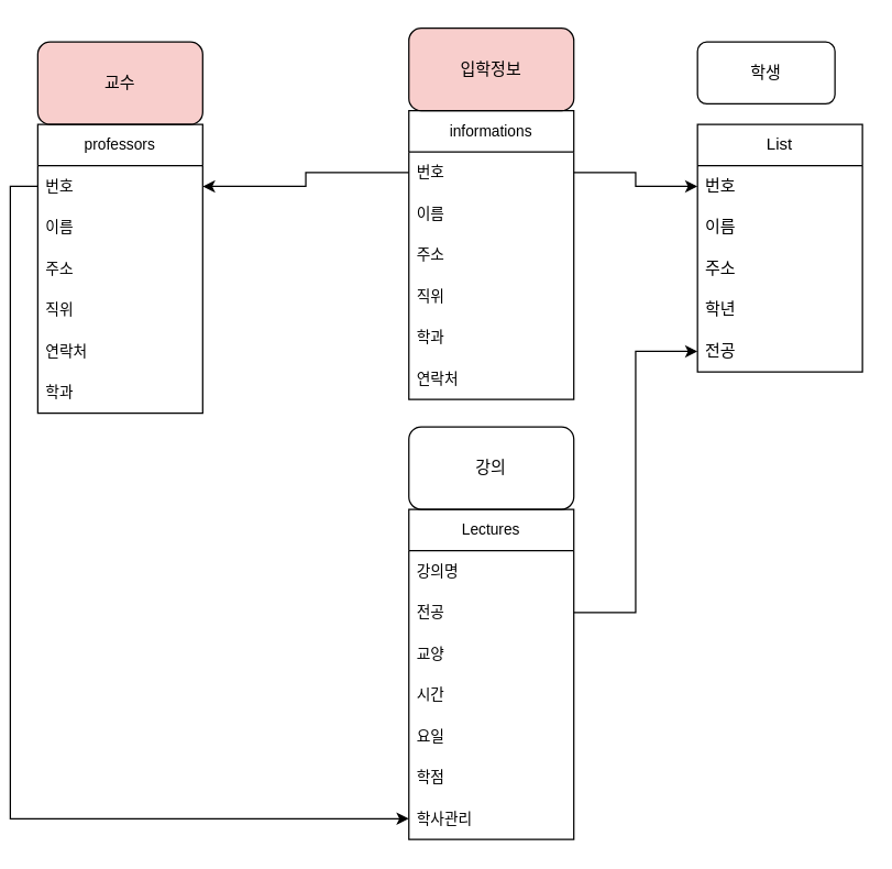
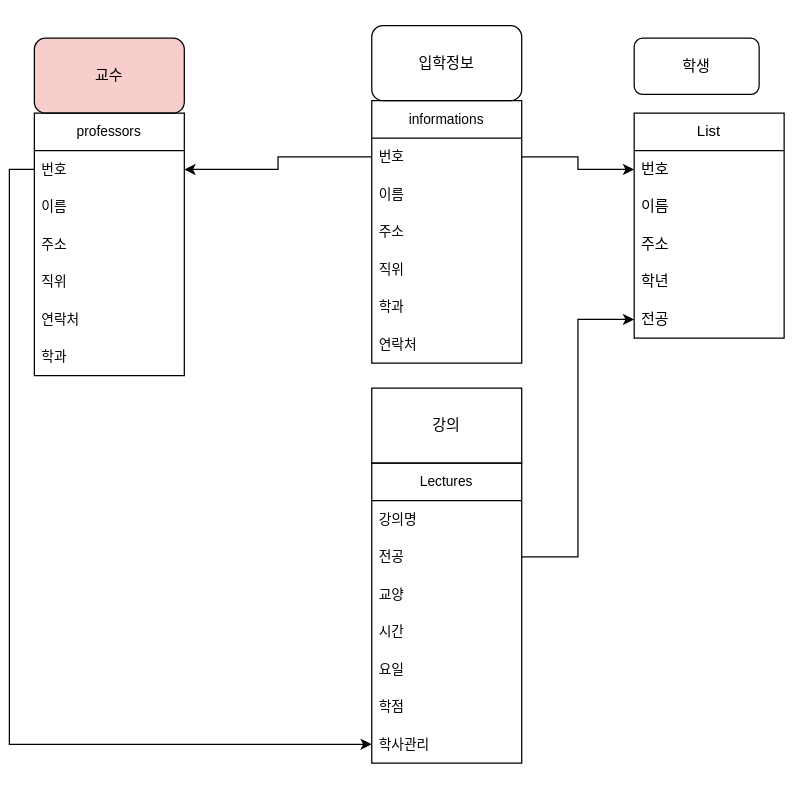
  <mxCell id="0" />
  <mxCell id="1" parent="0" />
  <mxCell id="2" value="학생" style="rounded=1;whiteSpace=wrap;html=1;" parent="1" vertex="1"><mxGeometry x="500" y="30" width="100" height="45" as="geometry" /></mxCell>
  <mxCell id="3" value="교수" style="rounded=1;whiteSpace=wrap;html=1;fillColor=#f8cecc;" parent="1" vertex="1"><mxGeometry x="20" y="30" width="120" height="60" as="geometry" /></mxCell>
- <mxCell id="4" value="입학정보" style="rounded=1;whiteSpace=wrap;html=1;fillColor=#f8cecc;" parent="1" vertex="1"><mxGeometry x="290" y="20" width="120" height="60" as="geometry" /></mxCell>
- <mxCell id="5" value="강의" style="rounded=1;whiteSpace=wrap;html=1;direction=west;" parent="1" vertex="1"><mxGeometry x="290" y="310" width="120" height="60" as="geometry" /></mxCell>
+ <mxCell id="4" value="입학정보" style="rounded=1;whiteSpace=wrap;html=1;" parent="1" vertex="1"><mxGeometry x="290" y="20" width="120" height="60" as="geometry" /></mxCell>
+ <mxCell id="5" value="강의" style="whiteSpace=wrap;html=1;direction=west;rounded=0;" parent="1" vertex="1"><mxGeometry x="290" y="310" width="120" height="60" as="geometry" /></mxCell>
  <mxCell id="6" value="Lectures" style="swimlane;fontStyle=0;childLayout=stackLayout;horizontal=1;startSize=30;horizontalStack=0;resizeParent=1;resizeParentMax=0;resizeLast=0;collapsible=1;marginBottom=0;whiteSpace=wrap;html=1;align=center;verticalAlign=middle;fontFamily=Helvetica;fontSize=11;fontColor=default;fillColor=none;" parent="1" vertex="1"><mxGeometry x="290" y="370" width="120" height="240" as="geometry"><mxRectangle x="-470" y="500" width="60" height="30" as="alternateBounds" /></mxGeometry></mxCell>
  <mxCell id="7" value="강의명" style="text;strokeColor=none;fillColor=none;align=left;verticalAlign=middle;spacingLeft=4;spacingRight=4;overflow=hidden;points=[[0,0.5],[1,0.5]];portConstraint=eastwest;rotatable=0;whiteSpace=wrap;html=1;fontFamily=Helvetica;fontSize=11;fontColor=default;" parent="6" vertex="1"><mxGeometry y="30" width="120" height="30" as="geometry" /></mxCell>
  <mxCell id="8" value="전공" style="text;strokeColor=none;fillColor=none;align=left;verticalAlign=middle;spacingLeft=4;spacingRight=4;overflow=hidden;points=[[0,0.5],[1,0.5]];portConstraint=eastwest;rotatable=0;whiteSpace=wrap;html=1;fontFamily=Helvetica;fontSize=11;fontColor=default;" parent="6" vertex="1"><mxGeometry y="60" width="120" height="30" as="geometry" /></mxCell>
  <mxCell id="9" value="교양" style="text;strokeColor=none;fillColor=none;align=left;verticalAlign=middle;spacingLeft=4;spacingRight=4;overflow=hidden;points=[[0,0.5],[1,0.5]];portConstraint=eastwest;rotatable=0;whiteSpace=wrap;html=1;fontFamily=Helvetica;fontSize=11;fontColor=default;" parent="6" vertex="1"><mxGeometry y="90" width="120" height="30" as="geometry" /></mxCell>
  <mxCell id="10" value="시간" style="text;strokeColor=none;fillColor=none;align=left;verticalAlign=middle;spacingLeft=4;spacingRight=4;overflow=hidden;points=[[0,0.5],[1,0.5]];portConstraint=eastwest;rotatable=0;whiteSpace=wrap;html=1;fontFamily=Helvetica;fontSize=11;fontColor=default;" parent="6" vertex="1"><mxGeometry y="120" width="120" height="30" as="geometry" /></mxCell>
  <mxCell id="11" value="요일" style="text;strokeColor=none;fillColor=none;align=left;verticalAlign=middle;spacingLeft=4;spacingRight=4;overflow=hidden;points=[[0,0.5],[1,0.5]];portConstraint=eastwest;rotatable=0;whiteSpace=wrap;html=1;fontFamily=Helvetica;fontSize=11;fontColor=default;" parent="6" vertex="1"><mxGeometry y="150" width="120" height="30" as="geometry" /></mxCell>
  <mxCell id="12" value="학점" style="text;strokeColor=none;fillColor=none;align=left;verticalAlign=middle;spacingLeft=4;spacingRight=4;overflow=hidden;points=[[0,0.5],[1,0.5]];portConstraint=eastwest;rotatable=0;whiteSpace=wrap;html=1;fontFamily=Helvetica;fontSize=11;fontColor=default;" parent="6" vertex="1"><mxGeometry y="180" width="120" height="30" as="geometry" /></mxCell>
  <mxCell id="13" value="학사관리" style="text;strokeColor=none;fillColor=none;align=left;verticalAlign=middle;spacingLeft=4;spacingRight=4;overflow=hidden;points=[[0,0.5],[1,0.5]];portConstraint=eastwest;rotatable=0;whiteSpace=wrap;html=1;fontFamily=Helvetica;fontSize=11;fontColor=default;" parent="6" vertex="1"><mxGeometry y="210" width="120" height="30" as="geometry" /></mxCell>
  <mxCell id="14" value="professors" style="swimlane;fontStyle=0;childLayout=stackLayout;horizontal=1;startSize=30;horizontalStack=0;resizeParent=1;resizeParentMax=0;resizeLast=0;collapsible=1;marginBottom=0;whiteSpace=wrap;html=1;align=center;verticalAlign=middle;fontFamily=Helvetica;fontSize=11;fontColor=default;fillColor=none;" parent="1" vertex="1"><mxGeometry x="20" y="90" width="120" height="210" as="geometry" /></mxCell>
  <mxCell id="15" value="번호" style="text;strokeColor=none;fillColor=none;align=left;verticalAlign=middle;spacingLeft=4;spacingRight=4;overflow=hidden;points=[[0,0.5],[1,0.5]];portConstraint=eastwest;rotatable=0;whiteSpace=wrap;html=1;fontFamily=Helvetica;fontSize=11;fontColor=default;" parent="14" vertex="1"><mxGeometry y="30" width="120" height="30" as="geometry" /></mxCell>
  <mxCell id="16" value="이름" style="text;strokeColor=none;fillColor=none;align=left;verticalAlign=middle;spacingLeft=4;spacingRight=4;overflow=hidden;points=[[0,0.5],[1,0.5]];portConstraint=eastwest;rotatable=0;whiteSpace=wrap;html=1;fontFamily=Helvetica;fontSize=11;fontColor=default;" parent="14" vertex="1"><mxGeometry y="60" width="120" height="30" as="geometry" /></mxCell>
  <mxCell id="17" value="주소" style="text;strokeColor=none;fillColor=none;align=left;verticalAlign=middle;spacingLeft=4;spacingRight=4;overflow=hidden;points=[[0,0.5],[1,0.5]];portConstraint=eastwest;rotatable=0;whiteSpace=wrap;html=1;fontFamily=Helvetica;fontSize=11;fontColor=default;" parent="14" vertex="1"><mxGeometry y="90" width="120" height="30" as="geometry" /></mxCell>
  <mxCell id="18" value="직위" style="text;strokeColor=none;fillColor=none;align=left;verticalAlign=middle;spacingLeft=4;spacingRight=4;overflow=hidden;points=[[0,0.5],[1,0.5]];portConstraint=eastwest;rotatable=0;whiteSpace=wrap;html=1;fontFamily=Helvetica;fontSize=11;fontColor=default;" parent="14" vertex="1"><mxGeometry y="120" width="120" height="30" as="geometry" /></mxCell>
  <mxCell id="19" value="연락처" style="text;strokeColor=none;fillColor=none;align=left;verticalAlign=middle;spacingLeft=4;spacingRight=4;overflow=hidden;points=[[0,0.5],[1,0.5]];portConstraint=eastwest;rotatable=0;whiteSpace=wrap;html=1;fontFamily=Helvetica;fontSize=11;fontColor=default;" parent="14" vertex="1"><mxGeometry y="150" width="120" height="30" as="geometry" /></mxCell>
  <mxCell id="20" value="학과" style="text;strokeColor=none;fillColor=none;align=left;verticalAlign=middle;spacingLeft=4;spacingRight=4;overflow=hidden;points=[[0,0.5],[1,0.5]];portConstraint=eastwest;rotatable=0;whiteSpace=wrap;html=1;fontFamily=Helvetica;fontSize=11;fontColor=default;" parent="14" vertex="1"><mxGeometry y="180" width="120" height="30" as="geometry" /></mxCell>
  <mxCell id="21" value="informations" style="swimlane;fontStyle=0;childLayout=stackLayout;horizontal=1;startSize=30;horizontalStack=0;resizeParent=1;resizeParentMax=0;resizeLast=0;collapsible=1;marginBottom=0;whiteSpace=wrap;html=1;align=center;verticalAlign=middle;fontFamily=Helvetica;fontSize=11;fontColor=default;fillColor=none;" parent="1" vertex="1"><mxGeometry x="290" y="80" width="120" height="210" as="geometry" /></mxCell>
  <mxCell id="22" value="번호" style="text;strokeColor=none;fillColor=none;align=left;verticalAlign=middle;spacingLeft=4;spacingRight=4;overflow=hidden;points=[[0,0.5],[1,0.5]];portConstraint=eastwest;rotatable=0;whiteSpace=wrap;html=1;fontFamily=Helvetica;fontSize=11;fontColor=default;" parent="21" vertex="1"><mxGeometry y="30" width="120" height="30" as="geometry" /></mxCell>
  <mxCell id="23" value="이름" style="text;strokeColor=none;fillColor=none;align=left;verticalAlign=middle;spacingLeft=4;spacingRight=4;overflow=hidden;points=[[0,0.5],[1,0.5]];portConstraint=eastwest;rotatable=0;whiteSpace=wrap;html=1;fontFamily=Helvetica;fontSize=11;fontColor=default;" parent="21" vertex="1"><mxGeometry y="60" width="120" height="30" as="geometry" /></mxCell>
  <mxCell id="24" value="주소" style="text;strokeColor=none;fillColor=none;align=left;verticalAlign=middle;spacingLeft=4;spacingRight=4;overflow=hidden;points=[[0,0.5],[1,0.5]];portConstraint=eastwest;rotatable=0;whiteSpace=wrap;html=1;fontFamily=Helvetica;fontSize=11;fontColor=default;" parent="21" vertex="1"><mxGeometry y="90" width="120" height="30" as="geometry" /></mxCell>
  <mxCell id="25" value="직위" style="text;strokeColor=none;fillColor=none;align=left;verticalAlign=middle;spacingLeft=4;spacingRight=4;overflow=hidden;points=[[0,0.5],[1,0.5]];portConstraint=eastwest;rotatable=0;whiteSpace=wrap;html=1;fontFamily=Helvetica;fontSize=11;fontColor=default;" parent="21" vertex="1"><mxGeometry y="120" width="120" height="30" as="geometry" /></mxCell>
  <mxCell id="26" value="학과" style="text;strokeColor=none;fillColor=none;align=left;verticalAlign=middle;spacingLeft=4;spacingRight=4;overflow=hidden;points=[[0,0.5],[1,0.5]];portConstraint=eastwest;rotatable=0;whiteSpace=wrap;html=1;fontFamily=Helvetica;fontSize=11;fontColor=default;" parent="21" vertex="1"><mxGeometry y="150" width="120" height="30" as="geometry" /></mxCell>
  <mxCell id="27" value="연락처" style="text;strokeColor=none;fillColor=none;align=left;verticalAlign=middle;spacingLeft=4;spacingRight=4;overflow=hidden;points=[[0,0.5],[1,0.5]];portConstraint=eastwest;rotatable=0;whiteSpace=wrap;html=1;fontFamily=Helvetica;fontSize=11;fontColor=default;" parent="21" vertex="1"><mxGeometry y="180" width="120" height="30" as="geometry" /></mxCell>
  <mxCell id="28" style="edgeStyle=orthogonalEdgeStyle;rounded=0;orthogonalLoop=1;jettySize=auto;html=1;exitX=0;exitY=0.5;exitDx=0;exitDy=0;entryX=0;entryY=0.5;entryDx=0;entryDy=0;" parent="1" source="15" target="13" edge="1"><mxGeometry relative="1" as="geometry" /></mxCell>
  <mxCell id="29" value="List" style="swimlane;fontStyle=0;childLayout=stackLayout;horizontal=1;startSize=30;horizontalStack=0;resizeParent=1;resizeParentMax=0;resizeLast=0;collapsible=1;marginBottom=0;whiteSpace=wrap;html=1;" parent="1" vertex="1"><mxGeometry x="500" y="90" width="120" height="180" as="geometry"><mxRectangle x="-250" y="270" width="60" height="30" as="alternateBounds" /></mxGeometry></mxCell>
  <mxCell id="30" value="번호" style="text;strokeColor=none;fillColor=none;align=left;verticalAlign=middle;spacingLeft=4;spacingRight=4;overflow=hidden;points=[[0,0.5],[1,0.5]];portConstraint=eastwest;rotatable=0;whiteSpace=wrap;html=1;" parent="29" vertex="1"><mxGeometry y="30" width="120" height="30" as="geometry" /></mxCell>
  <mxCell id="31" value="이름" style="text;strokeColor=none;fillColor=none;align=left;verticalAlign=middle;spacingLeft=4;spacingRight=4;overflow=hidden;points=[[0,0.5],[1,0.5]];portConstraint=eastwest;rotatable=0;whiteSpace=wrap;html=1;" parent="29" vertex="1"><mxGeometry y="60" width="120" height="30" as="geometry" /></mxCell>
  <mxCell id="32" value="주소" style="text;strokeColor=none;fillColor=none;align=left;verticalAlign=middle;spacingLeft=4;spacingRight=4;overflow=hidden;points=[[0,0.5],[1,0.5]];portConstraint=eastwest;rotatable=0;whiteSpace=wrap;html=1;" parent="29" vertex="1"><mxGeometry y="90" width="120" height="30" as="geometry" /></mxCell>
  <mxCell id="33" value="학년" style="text;strokeColor=none;fillColor=none;align=left;verticalAlign=middle;spacingLeft=4;spacingRight=4;overflow=hidden;points=[[0,0.5],[1,0.5]];portConstraint=eastwest;rotatable=0;whiteSpace=wrap;html=1;" parent="29" vertex="1"><mxGeometry y="120" width="120" height="30" as="geometry" /></mxCell>
  <mxCell id="34" value="전공" style="text;strokeColor=none;fillColor=none;align=left;verticalAlign=middle;spacingLeft=4;spacingRight=4;overflow=hidden;points=[[0,0.5],[1,0.5]];portConstraint=eastwest;rotatable=0;whiteSpace=wrap;html=1;" parent="29" vertex="1"><mxGeometry y="150" width="120" height="30" as="geometry" /></mxCell>
  <mxCell id="35" style="edgeStyle=orthogonalEdgeStyle;rounded=0;orthogonalLoop=1;jettySize=auto;html=1;exitX=1;exitY=0.5;exitDx=0;exitDy=0;entryX=0;entryY=0.5;entryDx=0;entryDy=0;" parent="1" source="8" target="34" edge="1"><mxGeometry relative="1" as="geometry" /></mxCell>
  <mxCell id="36" style="edgeStyle=orthogonalEdgeStyle;rounded=0;orthogonalLoop=1;jettySize=auto;html=1;exitX=0;exitY=0.5;exitDx=0;exitDy=0;entryX=1;entryY=0.5;entryDx=0;entryDy=0;" parent="1" source="22" target="15" edge="1"><mxGeometry relative="1" as="geometry" /></mxCell>
  <mxCell id="37" style="edgeStyle=orthogonalEdgeStyle;rounded=0;orthogonalLoop=1;jettySize=auto;html=1;exitX=1;exitY=0.5;exitDx=0;exitDy=0;entryX=0;entryY=0.5;entryDx=0;entryDy=0;" parent="1" source="22" target="30" edge="1"><mxGeometry relative="1" as="geometry" /></mxCell>
